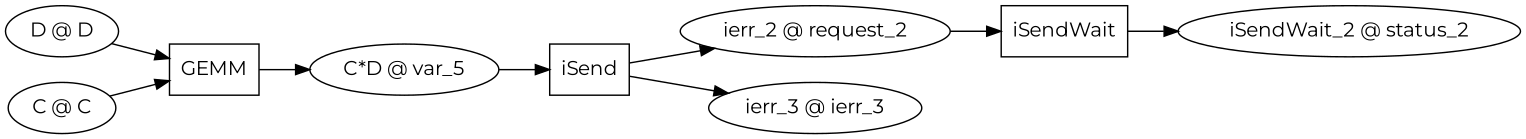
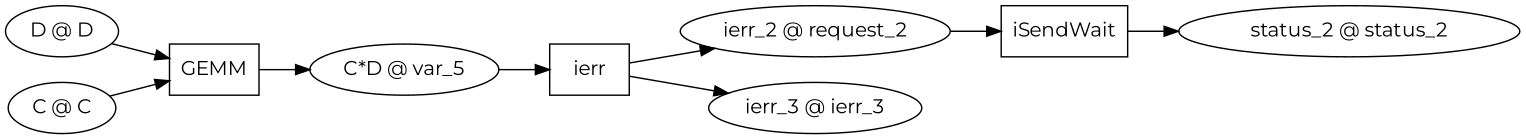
  digraph {
    fontname=Montserrat
    rankdir=LR
    node [fontname=Montserrat shape=ellipse]
    edge [fontname=Montserrat]
    n1 [label=GEMM shape=box]
    "D @ D"
    n3 [label="C*D @ var_5"]
    "C @ C"
-   n5 [label=iSend shape=box]
+   n5 [label=ierr shape=box]
    n6 [label="ierr_2 @ request_2"]
    "ierr_3 @ ierr_3"
    n8 [label=iSendWait shape=box]
-   "status_2 @ status_2" [label="iSendWait_2 @ status_2"]
+   "status_2 @ status_2"
    n1 -> n3
    "D @ D" -> n1
    n3 -> n5
    "C @ C" -> n1
    n5 -> n6
    n5 -> "ierr_3 @ ierr_3"
    n6 -> n8
    n8 -> "status_2 @ status_2"
  }
